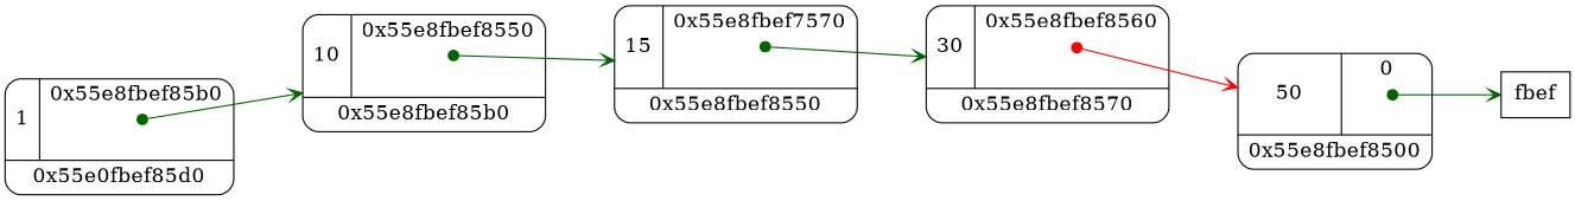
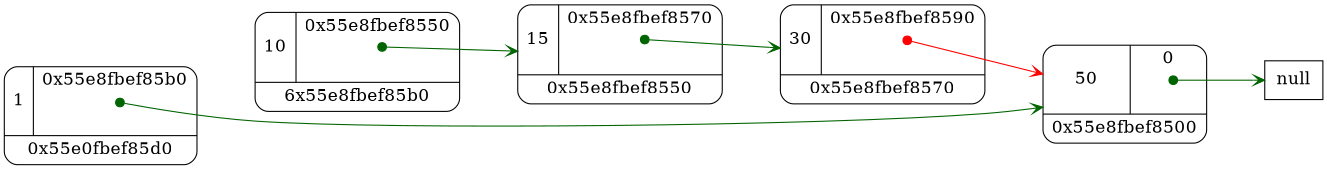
  digraph {
    rankdir=LR
    ranksep=.75
    node [fontsize=16 shape=Mrecord]
    edge [arrowhead=vee arrowtail=dot color=darkgreen dir=both tailclip=false tailport="ref:c"]
    n1 [height=0.015 label="{ {<data> 1 } | <ref> 0x55e8fbef85b0\n\n\n} | <actual> 0x55e0fbef85d0 " width=0.03]
-   n2 [height=0.015 label="{ {<data> 10 } | <ref> 0x55e8fbef8550\n\n\n} | <actual> 0x55e8fbef85b0 " width=0.03]
-   n3 [height=0.015 label="{ {<data> 15 } | <ref> 0x55e8fbef7570\n\n\n} | <actual> 0x55e8fbef8550 " width=0.03]
-   n4 [height=0.015 label="{ {<data> 30 } | <ref> 0x55e8fbef8560\n\n\n} | <actual> 0x55e8fbef8570 " width=0.03]
+   n2 [height=0.015 label="{ {<data> 10 } | <ref> 0x55e8fbef8550\n\n\n} | <actual> 6x55e8fbef85b0 " width=0.03]
+   n3 [height=0.015 label="{ {<data> 15 } | <ref> 0x55e8fbef8570\n\n\n} | <actual> 0x55e8fbef8550 " width=0.03]
+   n4 [height=0.015 label="{ {<data> 30 } | <ref> 0x55e8fbef8590\n\n\n} | <actual> 0x55e8fbef8570 " width=0.03]
    n5 [height=0.015 label="{ {<data> 50 } | <ref> 0\n\n\n} | <actual> 0x55e8fbef8500 " width=0.03]
-   null [shape=box label=fbef]
-   n1 -> n2
+   null [shape=box]
+   n1 -> n5
    n2 -> n3
    n3 -> n4
    n4 -> n5 [color=red]
    n5 -> null
  }
